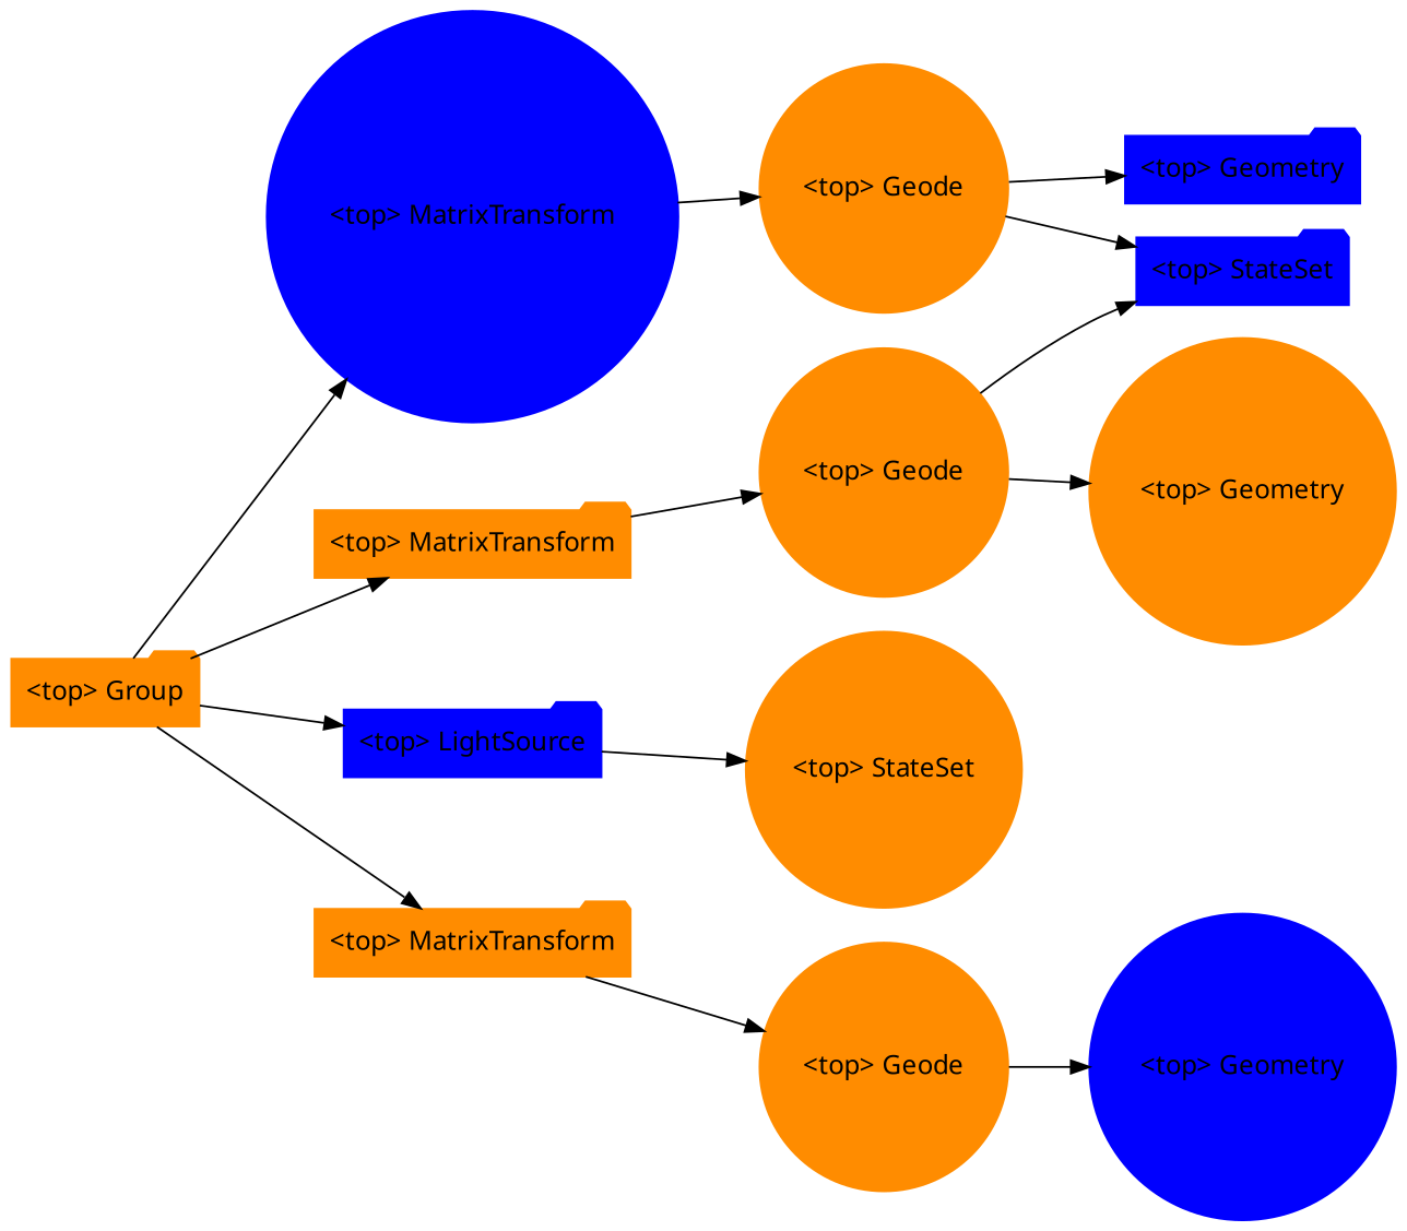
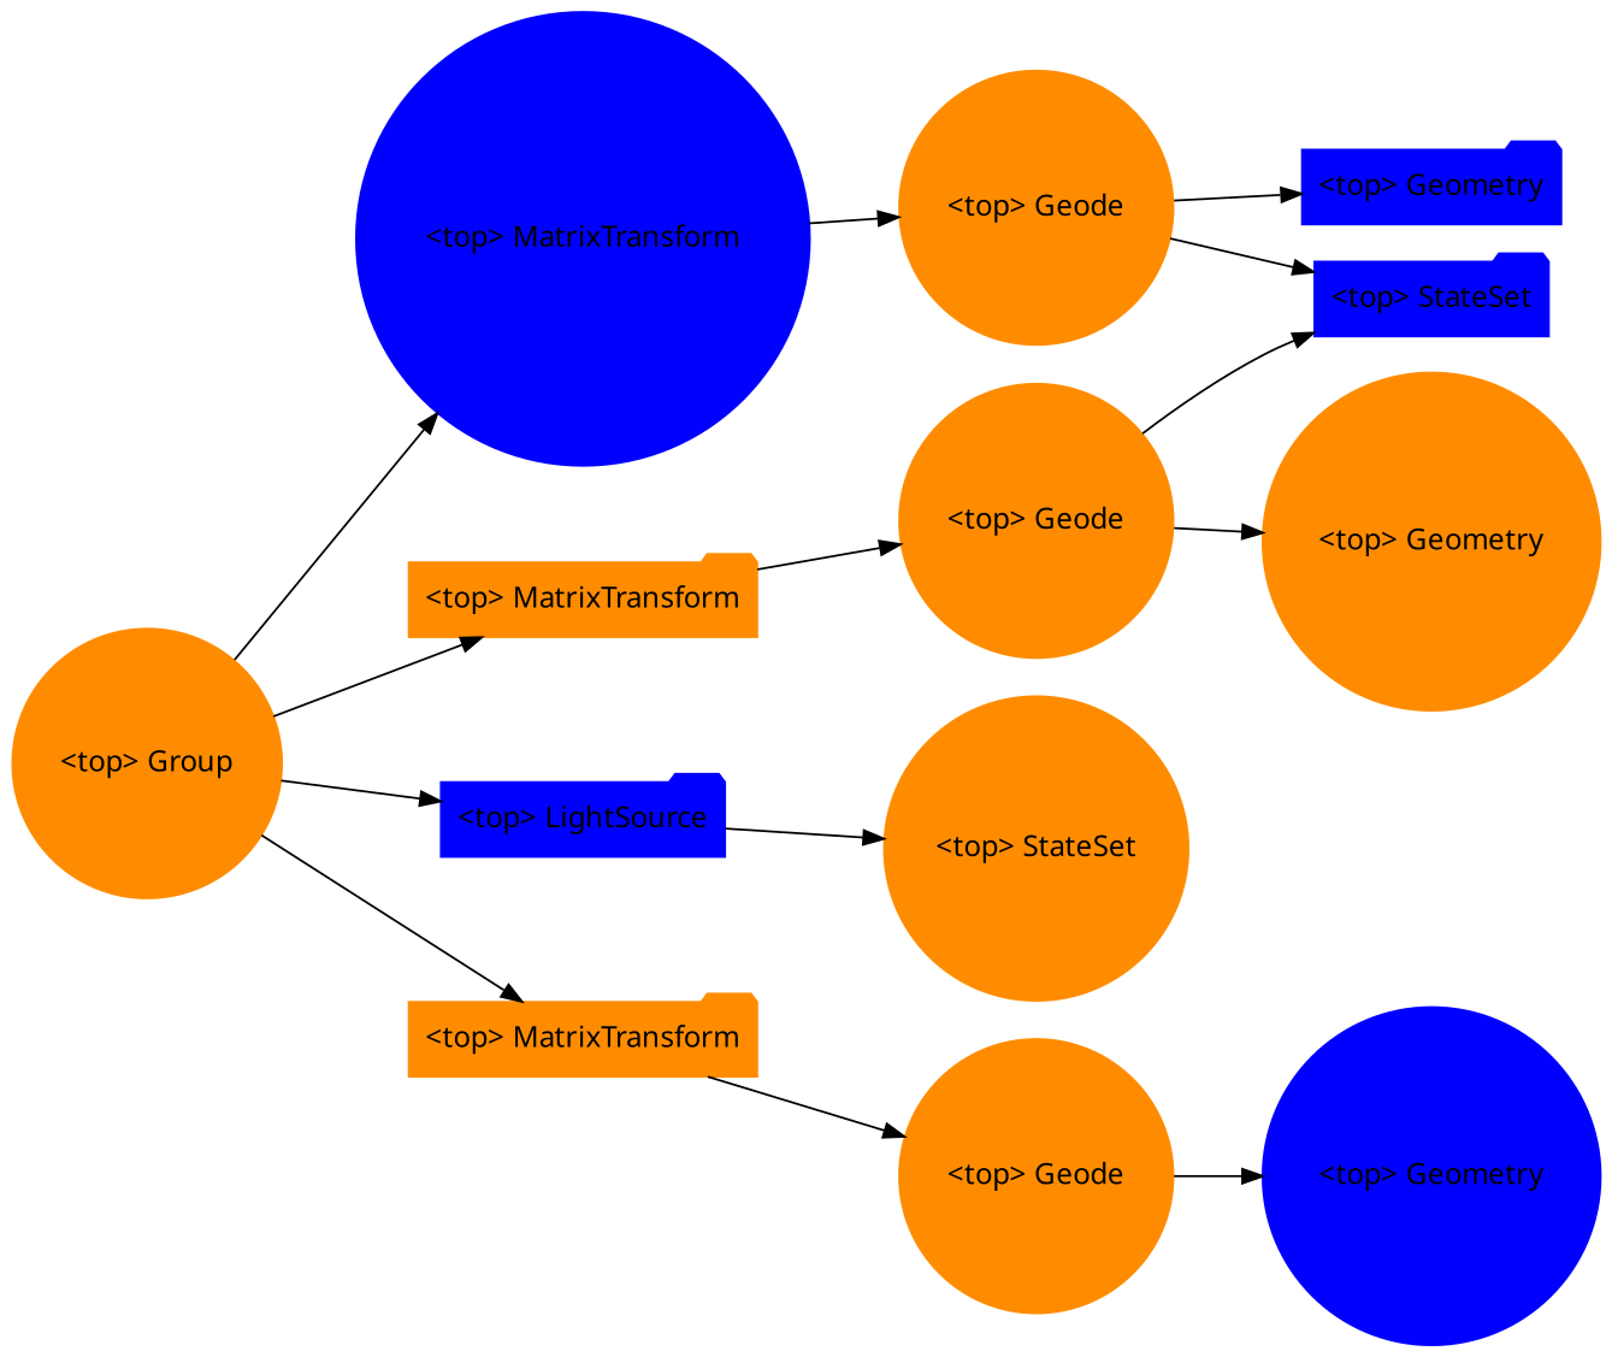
  digraph {
    rankdir=LR
    fontname="Noto Sans"
    node [color=darkorange fillColor=black shape=circle style="solid, filled" fontname="Noto Sans"]
    edge [headport=top tailport=top fontname="Noto Sans"]
-   n1 [label="<top> Group" shape=folder]
+   n1 [label="<top> Group"]
    n2 [color=blue label="<top> MatrixTransform"]
    n3 [label="<top> MatrixTransform" shape=folder]
    n4 [color=blue label="<top> LightSource" shape=folder]
    n5 [label="<top> MatrixTransform" shape=folder]
    n6 [label="<top> Geode"]
    n7 [color=blue label="<top> StateSet" shape=folder]
    n8 [color=blue label="<top> Geometry" shape=folder]
    n9 [label="<top> Geode"]
    n10 [label="<top> Geometry"]
    n11 [label="<top> StateSet"]
    n12 [label="<top> Geode"]
    n13 [color=blue label="<top> Geometry"]
    n1 -> n2
    n1 -> n3
    n1 -> n4
    n1 -> n5
    n2 -> n6
    n3 -> n9
    n4 -> n11
    n5 -> n12
    n6 -> n7
    n6 -> n8
    n9 -> n7
    n9 -> n10
    n12 -> n13
  }
